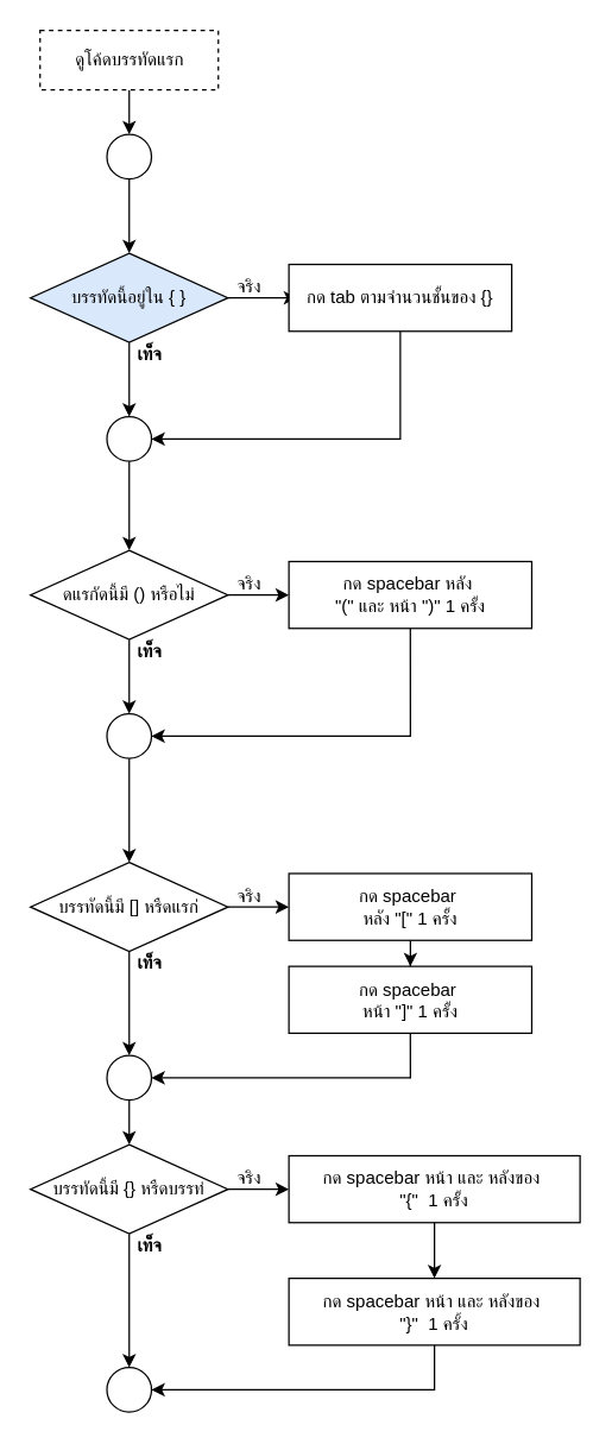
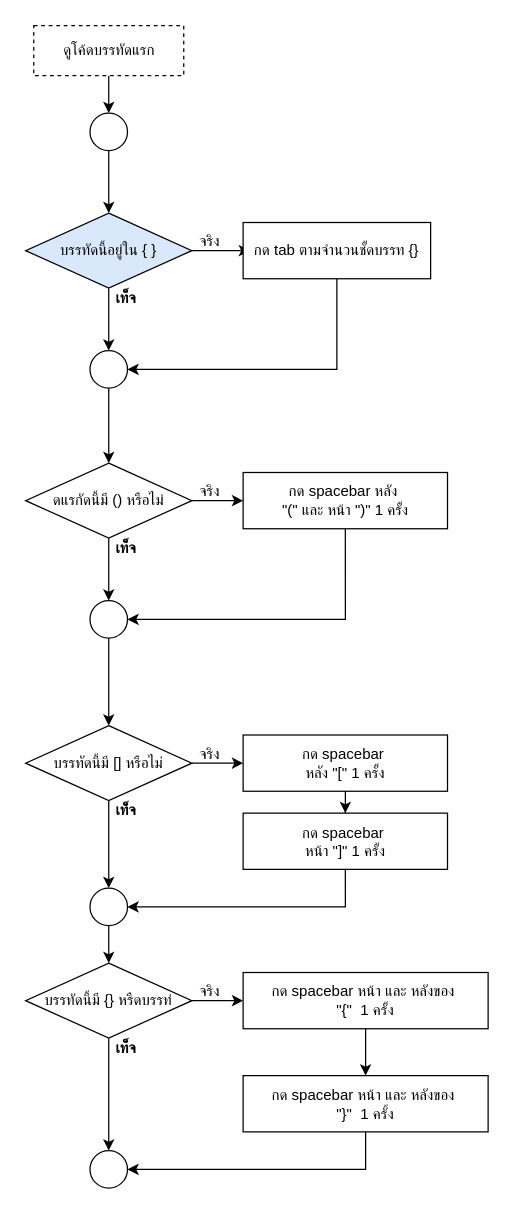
  <mxCell id="0" />
  <mxCell id="1" parent="0" />
  <mxCell id="2" value="" style="edgeStyle=orthogonalEdgeStyle;rounded=0;orthogonalLoop=1;jettySize=auto;html=1;" edge="1" parent="1" source="3"><mxGeometry relative="1" as="geometry"><mxPoint x="86.5" y="90" as="targetPoint" /></mxGeometry></mxCell>
  <mxCell id="3" value="ดูโค้ดบรรทัดแรก" style="rounded=0;whiteSpace=wrap;html=1;dashed=1;" vertex="1" parent="1"><mxGeometry x="26.5" y="20" width="120" height="40" as="geometry" /></mxCell>
  <mxCell id="4" value="" style="edgeStyle=orthogonalEdgeStyle;rounded=0;orthogonalLoop=1;jettySize=auto;html=1;" edge="1" parent="1" source="5" target="8"><mxGeometry relative="1" as="geometry" /></mxCell>
  <mxCell id="5" value="" style="ellipse;whiteSpace=wrap;html=1;aspect=fixed;" vertex="1" parent="1"><mxGeometry x="71.5" y="90" width="30" height="30" as="geometry" /></mxCell>
  <mxCell id="6" value="" style="edgeStyle=orthogonalEdgeStyle;rounded=0;orthogonalLoop=1;jettySize=auto;html=1;" edge="1" parent="1" source="8"><mxGeometry relative="1" as="geometry"><mxPoint x="199.5" y="200" as="targetPoint" /></mxGeometry></mxCell>
  <mxCell id="7" style="edgeStyle=orthogonalEdgeStyle;rounded=0;orthogonalLoop=1;jettySize=auto;html=1;exitX=0.5;exitY=1;exitDx=0;exitDy=0;entryX=0.5;entryY=0;entryDx=0;entryDy=0;" edge="1" parent="1" source="8" target="12"><mxGeometry relative="1" as="geometry" /></mxCell>
  <mxCell id="8" value="บรรทัดนี้อยู่ใน { }" style="rhombus;whiteSpace=wrap;html=1;fillColor=#dae8fc;" vertex="1" parent="1"><mxGeometry x="20" y="170" width="133" height="60" as="geometry" /></mxCell>
  <mxCell id="9" style="edgeStyle=orthogonalEdgeStyle;rounded=0;orthogonalLoop=1;jettySize=auto;html=1;exitX=0.5;exitY=1;exitDx=0;exitDy=0;entryX=1;entryY=0.5;entryDx=0;entryDy=0;" edge="1" parent="1" source="10" target="12"><mxGeometry relative="1" as="geometry" /></mxCell>
- <mxCell id="10" value="กด tab ตามจำนวนชั้นของ {}" style="rounded=0;whiteSpace=wrap;html=1;" vertex="1" parent="1"><mxGeometry x="194" y="177.5" width="150" height="45" as="geometry" /></mxCell>
+ <mxCell id="10" value="กด tab ตามจำนวนชั้ดบรรท {}" style="rounded=0;whiteSpace=wrap;html=1;" vertex="1" parent="1"><mxGeometry x="194" y="177.5" width="150" height="45" as="geometry" /></mxCell>
  <mxCell id="11" style="edgeStyle=orthogonalEdgeStyle;rounded=0;orthogonalLoop=1;jettySize=auto;html=1;exitX=0.5;exitY=1;exitDx=0;exitDy=0;entryX=0.5;entryY=0;entryDx=0;entryDy=0;" edge="1" parent="1" source="12" target="17"><mxGeometry relative="1" as="geometry" /></mxCell>
  <mxCell id="12" value="" style="ellipse;whiteSpace=wrap;html=1;aspect=fixed;" vertex="1" parent="1"><mxGeometry x="71.5" y="280" width="30" height="30" as="geometry" /></mxCell>
  <mxCell id="13" value="จริง" style="text;html=1;align=center;verticalAlign=middle;resizable=0;points=[];autosize=1;strokeColor=none;fillColor=none;" vertex="1" parent="1"><mxGeometry x="146.5" y="177.5" width="40" height="30" as="geometry" /></mxCell>
  <mxCell id="14" value="เท็จ" style="text;html=1;align=center;verticalAlign=middle;resizable=0;points=[];autosize=1;strokeColor=none;fillColor=none;fontStyle=1" vertex="1" parent="1"><mxGeometry x="80" y="222.5" width="40" height="30" as="geometry" /></mxCell>
  <mxCell id="15" value="" style="edgeStyle=orthogonalEdgeStyle;rounded=0;orthogonalLoop=1;jettySize=auto;html=1;" edge="1" parent="1" source="17" target="19"><mxGeometry relative="1" as="geometry" /></mxCell>
  <mxCell id="16" value="" style="edgeStyle=orthogonalEdgeStyle;rounded=0;orthogonalLoop=1;jettySize=auto;html=1;" edge="1" parent="1" source="17" target="21"><mxGeometry relative="1" as="geometry" /></mxCell>
  <mxCell id="17" value="ดแรกัดนี้มี () หรือไม่" style="rhombus;whiteSpace=wrap;html=1;" vertex="1" parent="1"><mxGeometry x="20" y="370" width="133" height="60" as="geometry" /></mxCell>
  <mxCell id="18" style="edgeStyle=orthogonalEdgeStyle;rounded=0;orthogonalLoop=1;jettySize=auto;html=1;exitX=0.5;exitY=1;exitDx=0;exitDy=0;entryX=1;entryY=0.5;entryDx=0;entryDy=0;" edge="1" parent="1" source="19" target="21"><mxGeometry relative="1" as="geometry" /></mxCell>
  <mxCell id="19" value="กด spacebar หลัง&amp;nbsp;&lt;div&gt;&quot;(&quot; และ หน้า &quot;)&quot; 1 ครั้ง&lt;/div&gt;" style="rounded=0;whiteSpace=wrap;html=1;" vertex="1" parent="1"><mxGeometry x="194" y="377.5" width="163.5" height="45" as="geometry" /></mxCell>
  <mxCell id="20" value="" style="edgeStyle=orthogonalEdgeStyle;rounded=0;orthogonalLoop=1;jettySize=auto;html=1;" edge="1" parent="1" source="21" target="26"><mxGeometry relative="1" as="geometry" /></mxCell>
  <mxCell id="21" value="" style="ellipse;whiteSpace=wrap;html=1;aspect=fixed;" vertex="1" parent="1"><mxGeometry x="71.5" y="480" width="30" height="30" as="geometry" /></mxCell>
  <mxCell id="22" value="จริง" style="text;html=1;align=center;verticalAlign=middle;resizable=0;points=[];autosize=1;strokeColor=none;fillColor=none;" vertex="1" parent="1"><mxGeometry x="146.5" y="377.5" width="40" height="30" as="geometry" /></mxCell>
  <mxCell id="23" value="เท็จ" style="text;html=1;align=center;verticalAlign=middle;resizable=0;points=[];autosize=1;strokeColor=none;fillColor=none;fontStyle=1" vertex="1" parent="1"><mxGeometry x="80" y="422.5" width="40" height="30" as="geometry" /></mxCell>
  <mxCell id="24" value="" style="edgeStyle=orthogonalEdgeStyle;rounded=0;orthogonalLoop=1;jettySize=auto;html=1;" edge="1" parent="1" source="26" target="28"><mxGeometry relative="1" as="geometry" /></mxCell>
  <mxCell id="25" value="" style="edgeStyle=orthogonalEdgeStyle;rounded=0;orthogonalLoop=1;jettySize=auto;html=1;" edge="1" parent="1" source="26" target="30"><mxGeometry relative="1" as="geometry" /></mxCell>
- <mxCell id="26" value="บรรทัดนี้มี [] หรืดแรก่" style="rhombus;whiteSpace=wrap;html=1;" vertex="1" parent="1"><mxGeometry x="20" y="580" width="133" height="60" as="geometry" /></mxCell>
+ <mxCell id="26" value="บรรทัดนี้มี [] หรือไม่" style="rhombus;whiteSpace=wrap;html=1;" vertex="1" parent="1"><mxGeometry x="20" y="580" width="133" height="60" as="geometry" /></mxCell>
  <mxCell id="27" value="" style="edgeStyle=orthogonalEdgeStyle;rounded=0;orthogonalLoop=1;jettySize=auto;html=1;" edge="1" parent="1" source="28" target="44"><mxGeometry relative="1" as="geometry" /></mxCell>
  <mxCell id="28" value="กด spacebar&amp;nbsp;&lt;div&gt;หลัง&amp;nbsp;&lt;span style=&quot;background-color: initial;&quot;&gt;&quot;[&quot; 1 ครั้ง&lt;/span&gt;&lt;/div&gt;" style="rounded=0;whiteSpace=wrap;html=1;" vertex="1" parent="1"><mxGeometry x="194" y="587.5" width="163.5" height="45" as="geometry" /></mxCell>
  <mxCell id="29" style="edgeStyle=orthogonalEdgeStyle;rounded=0;orthogonalLoop=1;jettySize=auto;html=1;exitX=0.5;exitY=1;exitDx=0;exitDy=0;entryX=0.5;entryY=0;entryDx=0;entryDy=0;" edge="1" parent="1" source="30" target="35"><mxGeometry relative="1" as="geometry" /></mxCell>
  <mxCell id="30" value="" style="ellipse;whiteSpace=wrap;html=1;aspect=fixed;" vertex="1" parent="1"><mxGeometry x="71.5" y="710" width="30" height="30" as="geometry" /></mxCell>
  <mxCell id="31" value="จริง" style="text;html=1;align=center;verticalAlign=middle;resizable=0;points=[];autosize=1;strokeColor=none;fillColor=none;" vertex="1" parent="1"><mxGeometry x="146.5" y="587.5" width="40" height="30" as="geometry" /></mxCell>
  <mxCell id="32" value="เท็จ" style="text;html=1;align=center;verticalAlign=middle;resizable=0;points=[];autosize=1;strokeColor=none;fillColor=none;fontStyle=1" vertex="1" parent="1"><mxGeometry x="80" y="632.5" width="40" height="30" as="geometry" /></mxCell>
  <mxCell id="33" value="" style="edgeStyle=orthogonalEdgeStyle;rounded=0;orthogonalLoop=1;jettySize=auto;html=1;" edge="1" parent="1" source="35" target="37"><mxGeometry relative="1" as="geometry" /></mxCell>
  <mxCell id="34" value="" style="edgeStyle=orthogonalEdgeStyle;rounded=0;orthogonalLoop=1;jettySize=auto;html=1;" edge="1" parent="1" source="35" target="38"><mxGeometry relative="1" as="geometry" /></mxCell>
  <mxCell id="35" value="บรรทัดนี้มี {} หรืดบรรท่" style="rhombus;whiteSpace=wrap;html=1;" vertex="1" parent="1"><mxGeometry x="20" y="770" width="133" height="60" as="geometry" /></mxCell>
  <mxCell id="36" value="" style="edgeStyle=orthogonalEdgeStyle;rounded=0;orthogonalLoop=1;jettySize=auto;html=1;" edge="1" parent="1" source="37" target="42"><mxGeometry relative="1" as="geometry" /></mxCell>
  <mxCell id="37" value="กด spacebar หน้า และ หลังของ&amp;nbsp;&lt;div&gt;&quot;{&quot;&amp;nbsp; 1 ครั้ง&lt;/div&gt;" style="rounded=0;whiteSpace=wrap;html=1;" vertex="1" parent="1"><mxGeometry x="194" y="777.5" width="196" height="45" as="geometry" /></mxCell>
  <mxCell id="38" value="" style="ellipse;whiteSpace=wrap;html=1;aspect=fixed;" vertex="1" parent="1"><mxGeometry x="71.5" y="920" width="30" height="30" as="geometry" /></mxCell>
  <mxCell id="39" value="จริง" style="text;html=1;align=center;verticalAlign=middle;resizable=0;points=[];autosize=1;strokeColor=none;fillColor=none;" vertex="1" parent="1"><mxGeometry x="146.5" y="777.5" width="40" height="30" as="geometry" /></mxCell>
  <mxCell id="40" value="เท็จ" style="text;html=1;align=center;verticalAlign=middle;resizable=0;points=[];autosize=1;strokeColor=none;fillColor=none;fontStyle=1" vertex="1" parent="1"><mxGeometry x="80" y="822.5" width="40" height="30" as="geometry" /></mxCell>
  <mxCell id="41" style="edgeStyle=orthogonalEdgeStyle;rounded=0;orthogonalLoop=1;jettySize=auto;html=1;exitX=0.5;exitY=1;exitDx=0;exitDy=0;entryX=1;entryY=0.5;entryDx=0;entryDy=0;" edge="1" parent="1" source="42" target="38"><mxGeometry relative="1" as="geometry" /></mxCell>
  <mxCell id="42" value="กด spacebar หน้า และ หลังของ&amp;nbsp;&lt;div&gt;&quot;}&quot;&amp;nbsp; 1 ครั้ง&lt;/div&gt;" style="rounded=0;whiteSpace=wrap;html=1;" vertex="1" parent="1"><mxGeometry x="194" y="860" width="196" height="45" as="geometry" /></mxCell>
  <mxCell id="43" style="edgeStyle=orthogonalEdgeStyle;rounded=0;orthogonalLoop=1;jettySize=auto;html=1;exitX=0.5;exitY=1;exitDx=0;exitDy=0;entryX=1;entryY=0.5;entryDx=0;entryDy=0;" edge="1" parent="1" source="44" target="30"><mxGeometry relative="1" as="geometry" /></mxCell>
  <mxCell id="44" value="กด spacebar&lt;span style=&quot;background-color: initial;&quot;&gt;&amp;nbsp;&lt;/span&gt;&lt;div&gt;&lt;span style=&quot;background-color: initial;&quot;&gt;หน้า &quot;]&quot; 1 ครั้ง&lt;/span&gt;&lt;/div&gt;" style="rounded=0;whiteSpace=wrap;html=1;" vertex="1" parent="1"><mxGeometry x="194" y="650" width="163.5" height="45" as="geometry" /></mxCell>
